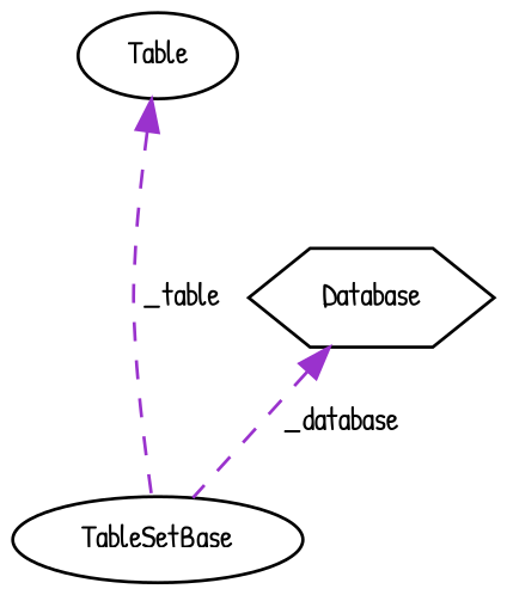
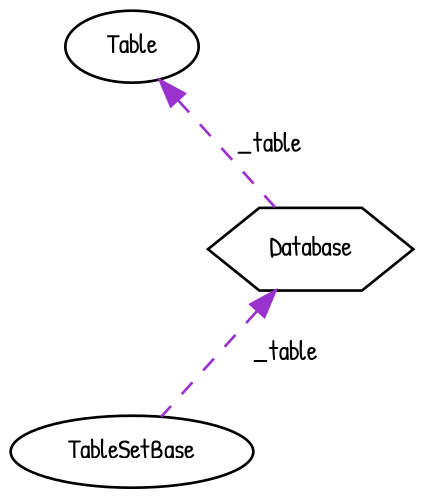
  digraph {
    fontname="Patrick Hand"
    node [color=black fillcolor=white fontname="Patrick Hand" fontsize=10 shape=ellipse style=filled]
    edge [color=darkorchid3 dir=back fontname="Patrick Hand" fontsize=10 labelfontname=Helvetica labelfontsize=10 style=dashed]
    n1 [height=0.2 label=TableSetBase width=0.4]
    n2 [height=0.2 label=Table width=0.4]
    n3 [height=0.2 label=Database shape=hexagon width=0.4]
-   n2 -> n1 [label=" _table"]
-   n3 -> n1 [label=" _database"]
+   n2 -> n3 [label=" _table"]
+   n3 -> n1 [label=" _table"]
  }
